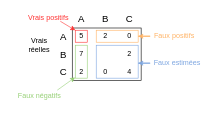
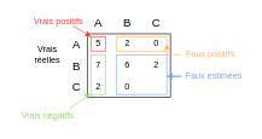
  <mxCell id="0" />
  <mxCell id="1" parent="0" />
  <mxCell id="2" value="" style="rounded=0;whiteSpace=wrap;html=1;fillColor=none;" vertex="1" parent="1"><mxGeometry x="120" y="46.25" width="115" height="87.5" as="geometry" /></mxCell>
  <mxCell id="3" value="" style="rounded=0;whiteSpace=wrap;html=1;strokeColor=#7EA6E0;" parent="1" vertex="1"><mxGeometry x="160" y="75" width="70" height="55" as="geometry" /></mxCell>
  <mxCell id="4" value="" style="rounded=0;whiteSpace=wrap;html=1;strokeColor=#FFB366;" parent="1" vertex="1"><mxGeometry x="160" y="50" width="70" height="20" as="geometry" /></mxCell>
  <mxCell id="5" value="" style="rounded=0;whiteSpace=wrap;html=1;strokeColor=#97D077;" parent="1" vertex="1"><mxGeometry x="125" y="75" width="20" height="55" as="geometry" /></mxCell>
  <mxCell id="6" value="" style="rounded=0;whiteSpace=wrap;html=1;fontColor=#000000;strokeColor=#FF3333;" parent="1" vertex="1"><mxGeometry x="125" y="50" width="20" height="20" as="geometry" /></mxCell>
  <mxCell id="7" value="&lt;font style=&quot;font-size: 16px&quot;&gt;A&lt;/font&gt;" style="text;html=1;align=center;verticalAlign=middle;resizable=0;points=[];autosize=1;strokeColor=none;" parent="1" vertex="1"><mxGeometry x="120" y="20" width="30" height="20" as="geometry" /></mxCell>
  <mxCell id="8" value="&lt;font style=&quot;font-size: 16px&quot;&gt;B&lt;/font&gt;" style="text;html=1;align=center;verticalAlign=middle;resizable=0;points=[];autosize=1;strokeColor=none;" parent="1" vertex="1"><mxGeometry x="160" y="20" width="30" height="20" as="geometry" /></mxCell>
  <mxCell id="9" value="&lt;font style=&quot;font-size: 16px&quot;&gt;C&lt;/font&gt;" style="text;html=1;align=center;verticalAlign=middle;resizable=0;points=[];autosize=1;strokeColor=none;" parent="1" vertex="1"><mxGeometry x="200" y="20" width="30" height="20" as="geometry" /></mxCell>
  <mxCell id="10" value="&lt;font style=&quot;font-size: 16px&quot;&gt;A&lt;/font&gt;" style="text;html=1;align=center;verticalAlign=middle;resizable=0;points=[];autosize=1;strokeColor=none;" parent="1" vertex="1"><mxGeometry x="90" y="50" width="30" height="20" as="geometry" /></mxCell>
  <mxCell id="11" value="&lt;font style=&quot;font-size: 16px&quot;&gt;B&lt;/font&gt;" style="text;html=1;align=center;verticalAlign=middle;resizable=0;points=[];autosize=1;strokeColor=none;" parent="1" vertex="1"><mxGeometry x="90" y="80" width="30" height="20" as="geometry" /></mxCell>
  <mxCell id="12" value="&lt;font style=&quot;font-size: 16px&quot;&gt;C&lt;/font&gt;" style="text;html=1;align=center;verticalAlign=middle;resizable=0;points=[];autosize=1;strokeColor=none;" parent="1" vertex="1"><mxGeometry x="90" y="110" width="30" height="20" as="geometry" /></mxCell>
  <mxCell id="13" value="5" style="text;html=1;align=center;verticalAlign=middle;resizable=0;points=[];autosize=1;strokeColor=none;rounded=0;" parent="1" vertex="1"><mxGeometry x="125" y="50" width="20" height="20" as="geometry" /></mxCell>
  <mxCell id="14" value="2" style="text;html=1;align=center;verticalAlign=middle;resizable=0;points=[];autosize=1;strokeColor=none;" parent="1" vertex="1"><mxGeometry x="165" y="50" width="20" height="20" as="geometry" /></mxCell>
  <mxCell id="15" value="0" style="text;html=1;align=center;verticalAlign=middle;resizable=0;points=[];autosize=1;strokeColor=none;" parent="1" vertex="1"><mxGeometry x="205" y="50" width="20" height="20" as="geometry" /></mxCell>
  <mxCell id="16" value="7" style="text;html=1;align=center;verticalAlign=middle;resizable=0;points=[];autosize=1;strokeColor=none;" parent="1" vertex="1"><mxGeometry x="125" y="80" width="20" height="20" as="geometry" /></mxCell>
+ <mxCell id="17" value="6" style="text;html=1;align=center;verticalAlign=middle;resizable=0;points=[];autosize=1;strokeColor=none;" parent="1" vertex="1"><mxGeometry x="165" y="80" width="20" height="20" as="geometry" /></mxCell>
  <mxCell id="18" value="2" style="text;html=1;align=center;verticalAlign=middle;resizable=0;points=[];autosize=1;strokeColor=none;" parent="1" vertex="1"><mxGeometry x="205" y="80" width="20" height="20" as="geometry" /></mxCell>
  <mxCell id="19" value="2" style="text;html=1;align=center;verticalAlign=middle;resizable=0;points=[];autosize=1;strokeColor=none;" parent="1" vertex="1"><mxGeometry x="125" y="110" width="20" height="20" as="geometry" /></mxCell>
  <mxCell id="20" value="0" style="text;html=1;align=center;verticalAlign=middle;resizable=0;points=[];autosize=1;strokeColor=none;" parent="1" vertex="1"><mxGeometry x="165" y="110" width="20" height="20" as="geometry" /></mxCell>
- <mxCell id="21" value="4" style="text;html=1;align=center;verticalAlign=middle;resizable=0;points=[];autosize=1;strokeColor=none;" parent="1" vertex="1"><mxGeometry x="205" y="110" width="20" height="20" as="geometry" /></mxCell>
  <mxCell id="22" value="Vrais réelles" style="text;html=1;strokeColor=none;fillColor=none;align=center;verticalAlign=middle;whiteSpace=wrap;rounded=0;fontColor=#000000;" parent="1" vertex="1"><mxGeometry x="40" y="60" width="50" height="30" as="geometry" /></mxCell>
  <mxCell id="23" value="" style="endArrow=classic;html=1;fontColor=#000000;strokeColor=#FF3333;entryX=0.003;entryY=0.003;entryDx=0;entryDy=0;entryPerimeter=0;" parent="1" target="13" edge="1"><mxGeometry width="50" height="50" relative="1" as="geometry"><mxPoint x="100" y="35" as="sourcePoint" /><mxPoint x="150" y="60" as="targetPoint" /></mxGeometry></mxCell>
  <mxCell id="24" value="&lt;font color=&quot;#FF3333&quot;&gt;Vrais positifs&lt;/font&gt;" style="text;html=1;align=center;verticalAlign=middle;resizable=0;points=[];autosize=1;strokeColor=none;fontColor=#000000;" parent="1" vertex="1"><mxGeometry x="40" y="20" width="80" height="20" as="geometry" /></mxCell>
  <mxCell id="25" value="" style="endArrow=classic;html=1;strokeColor=#97D077;entryX=-0.014;entryY=0.936;entryDx=0;entryDy=0;entryPerimeter=0;" parent="1" target="19" edge="1"><mxGeometry width="50" height="50" relative="1" as="geometry"><mxPoint x="95" y="150" as="sourcePoint" /><mxPoint x="120" y="130" as="targetPoint" /></mxGeometry></mxCell>
- <mxCell id="26" value="&lt;font color=&quot;#97D077&quot;&gt;Faux négatifs&lt;/font&gt;" style="text;html=1;align=center;verticalAlign=middle;resizable=0;points=[];autosize=1;strokeColor=none;" parent="1" vertex="1"><mxGeometry x="20" y="150" width="90" height="20" as="geometry" /></mxCell>
+ <mxCell id="26" value="&lt;font color=&quot;#97D077&quot;&gt;Vrais négatifs&lt;/font&gt;" style="text;html=1;align=center;verticalAlign=middle;resizable=0;points=[];autosize=1;strokeColor=none;" parent="1" vertex="1"><mxGeometry x="20" y="150" width="90" height="20" as="geometry" /></mxCell>
  <mxCell id="27" style="edgeStyle=orthogonalEdgeStyle;rounded=0;orthogonalLoop=1;jettySize=auto;html=1;entryX=1;entryY=0.5;entryDx=0;entryDy=0;strokeColor=#FFB366;" parent="1" source="28" target="4" edge="1"><mxGeometry relative="1" as="geometry" /></mxCell>
- <mxCell id="28" value="&lt;font color=&quot;#FFB366&quot;&gt;Faux positifs&lt;/font&gt;" style="text;html=1;align=center;verticalAlign=middle;resizable=0;points=[];autosize=1;strokeColor=none;" parent="1" vertex="1"><mxGeometry x="250" y="50" width="80" height="20" as="geometry" /></mxCell>
+ <mxCell id="28" value="&lt;font color=&quot;#FFB366&quot;&gt;Faux positifs&lt;/font&gt;" style="text;html=1;align=center;verticalAlign=middle;resizable=0;points=[];autosize=1;strokeColor=none;" parent="1" vertex="1"><mxGeometry x="250" y="65" width="80" height="20" as="geometry" /></mxCell>
  <mxCell id="29" style="edgeStyle=orthogonalEdgeStyle;rounded=0;orthogonalLoop=1;jettySize=auto;html=1;entryX=1;entryY=0.545;entryDx=0;entryDy=0;entryPerimeter=0;strokeColor=#7EA6E0;" parent="1" source="30" target="3" edge="1"><mxGeometry relative="1" as="geometry" /></mxCell>
  <mxCell id="30" value="&lt;font color=&quot;#7EA6E0&quot;&gt;Faux estimées&lt;/font&gt;" style="text;html=1;align=center;verticalAlign=middle;resizable=0;points=[];autosize=1;strokeColor=none;" parent="1" vertex="1"><mxGeometry x="250" y="95" width="90" height="20" as="geometry" /></mxCell>
